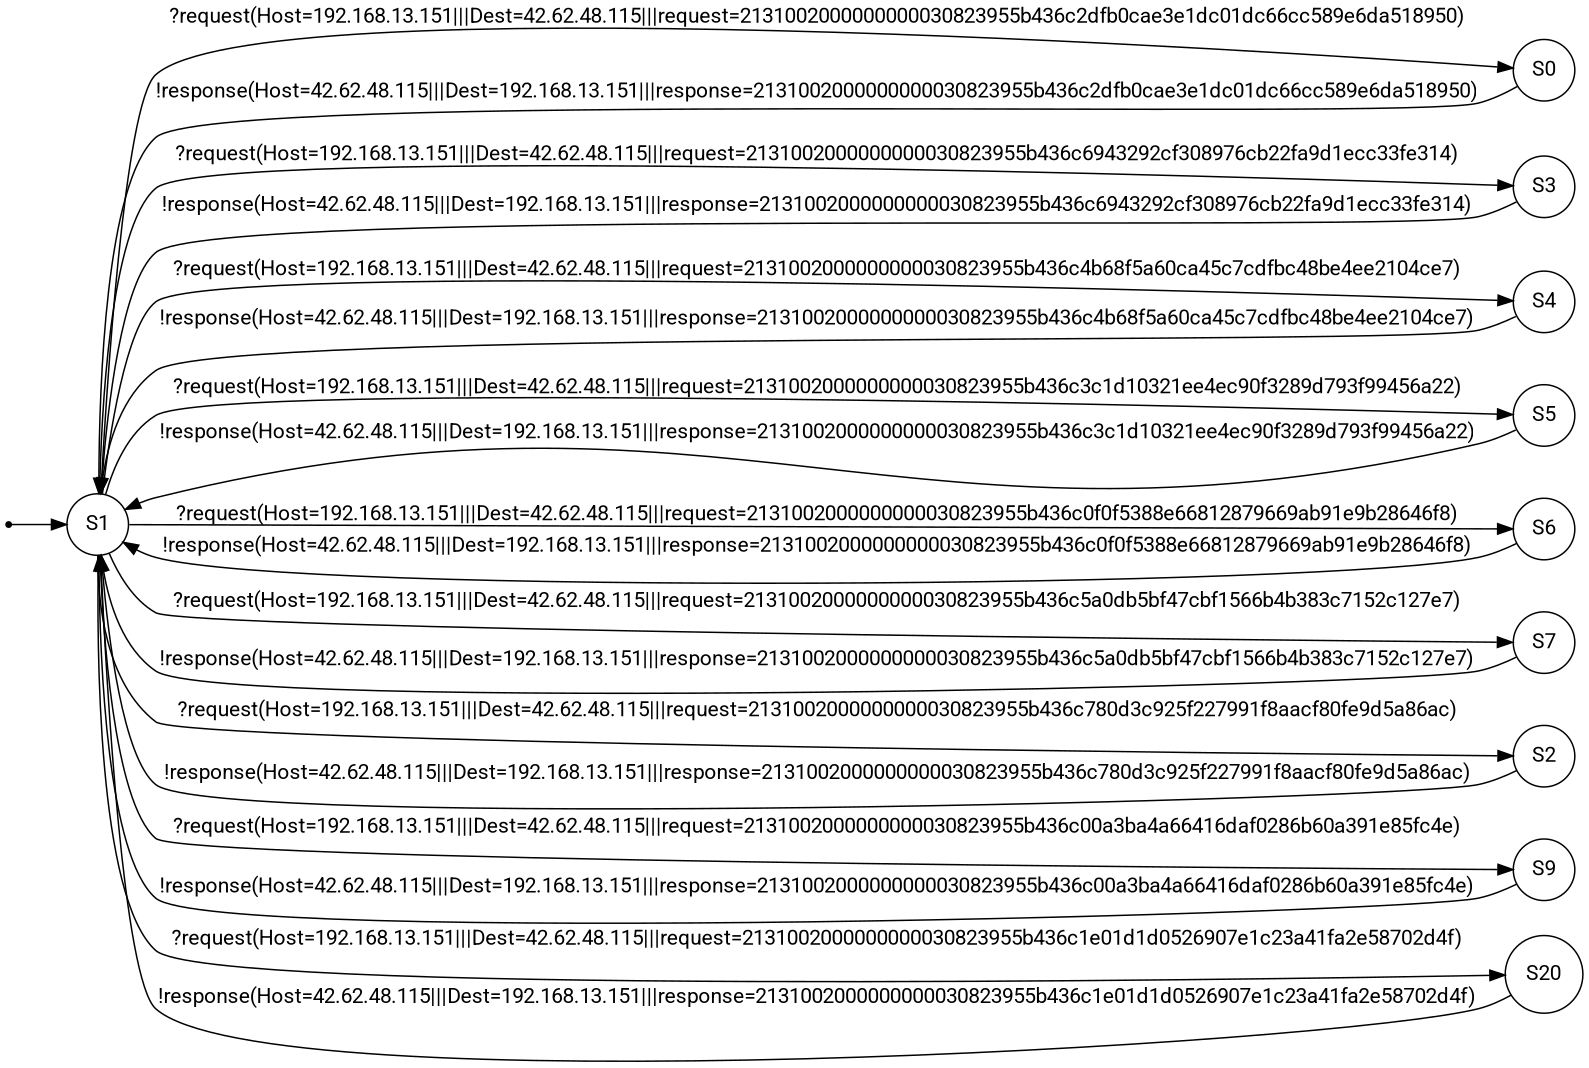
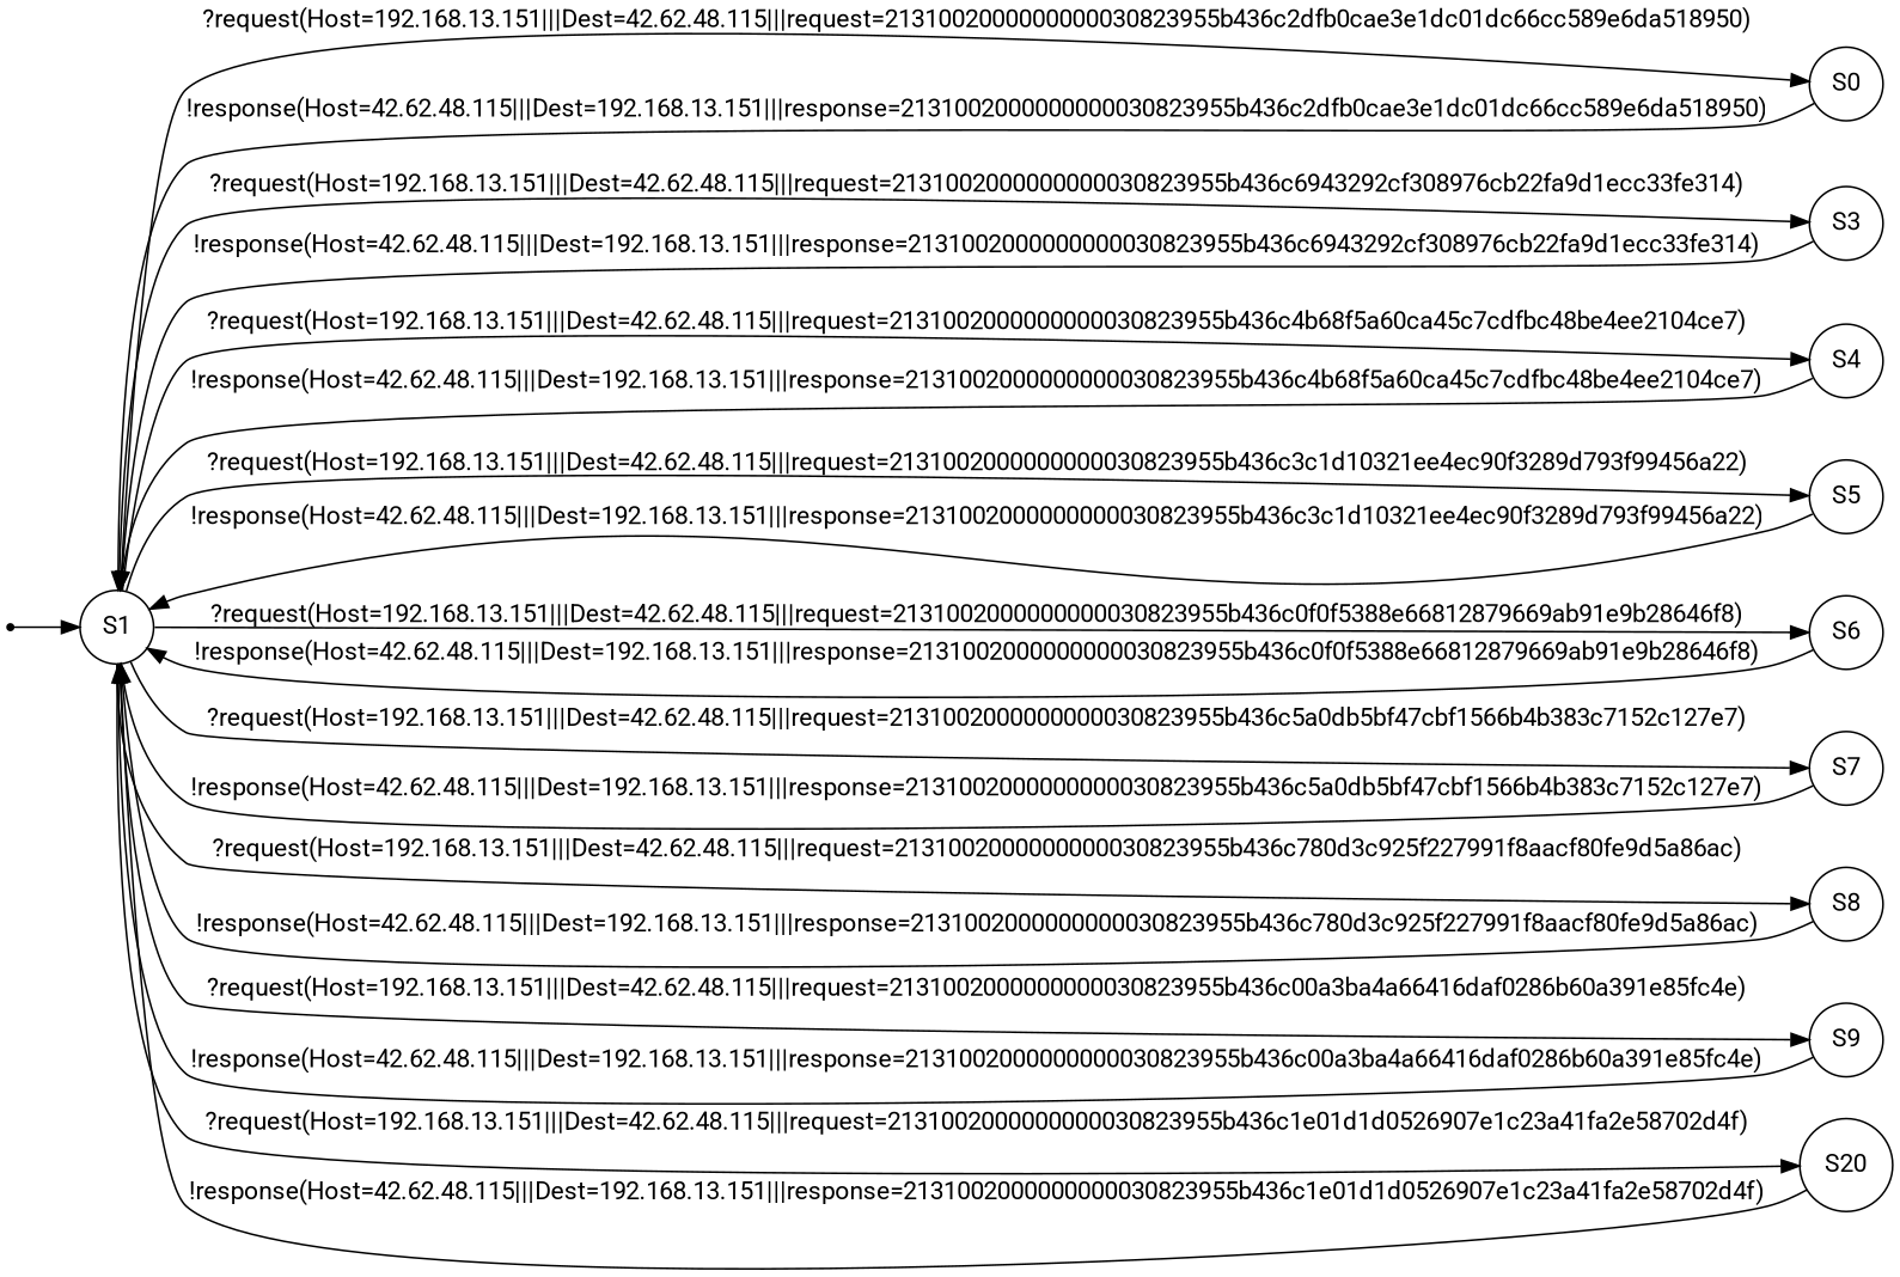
  digraph {
    fontname=Roboto
    rankdir=LR
    node [fontname=Roboto shape=circle]
    edge [fontname=Roboto]
    S00 [shape=point]
    n2 [label=S1]
    n3 [label=S0]
    n4 [label=S3]
    n5 [label=S4]
    n6 [label=S5]
    n7 [label=S6]
    n8 [label=S7]
-   n9 [label=S2]
+   n9 [label=S8]
    n10 [label=S9]
    n11 [label=S20]
    S00 -> n2
    n2 -> n3 [label="?request(Host=192.168.13.151|||Dest=42.62.48.115|||request=2131002000000000030823955b436c2dfb0cae3e1dc01dc66cc589e6da518950)"]
    n2 -> n4 [label="?request(Host=192.168.13.151|||Dest=42.62.48.115|||request=2131002000000000030823955b436c6943292cf308976cb22fa9d1ecc33fe314)"]
    n2 -> n5 [label="?request(Host=192.168.13.151|||Dest=42.62.48.115|||request=2131002000000000030823955b436c4b68f5a60ca45c7cdfbc48be4ee2104ce7)"]
    n2 -> n6 [label="?request(Host=192.168.13.151|||Dest=42.62.48.115|||request=2131002000000000030823955b436c3c1d10321ee4ec90f3289d793f99456a22)"]
    n2 -> n7 [label="?request(Host=192.168.13.151|||Dest=42.62.48.115|||request=2131002000000000030823955b436c0f0f5388e66812879669ab91e9b28646f8)"]
    n2 -> n8 [label="?request(Host=192.168.13.151|||Dest=42.62.48.115|||request=2131002000000000030823955b436c5a0db5bf47cbf1566b4b383c7152c127e7)"]
    n2 -> n9 [label="?request(Host=192.168.13.151|||Dest=42.62.48.115|||request=2131002000000000030823955b436c780d3c925f227991f8aacf80fe9d5a86ac)"]
    n2 -> n10 [label="?request(Host=192.168.13.151|||Dest=42.62.48.115|||request=2131002000000000030823955b436c00a3ba4a66416daf0286b60a391e85fc4e)"]
    n2 -> n11 [label="?request(Host=192.168.13.151|||Dest=42.62.48.115|||request=2131002000000000030823955b436c1e01d1d0526907e1c23a41fa2e58702d4f)"]
    n3 -> n2 [label="!response(Host=42.62.48.115|||Dest=192.168.13.151|||response=2131002000000000030823955b436c2dfb0cae3e1dc01dc66cc589e6da518950)"]
    n4 -> n2 [label="!response(Host=42.62.48.115|||Dest=192.168.13.151|||response=2131002000000000030823955b436c6943292cf308976cb22fa9d1ecc33fe314)"]
    n5 -> n2 [label="!response(Host=42.62.48.115|||Dest=192.168.13.151|||response=2131002000000000030823955b436c4b68f5a60ca45c7cdfbc48be4ee2104ce7)"]
    n6 -> n2 [label="!response(Host=42.62.48.115|||Dest=192.168.13.151|||response=2131002000000000030823955b436c3c1d10321ee4ec90f3289d793f99456a22)"]
    n7 -> n2 [label="!response(Host=42.62.48.115|||Dest=192.168.13.151|||response=2131002000000000030823955b436c0f0f5388e66812879669ab91e9b28646f8)"]
    n8 -> n2 [label="!response(Host=42.62.48.115|||Dest=192.168.13.151|||response=2131002000000000030823955b436c5a0db5bf47cbf1566b4b383c7152c127e7)"]
    n9 -> n2 [label="!response(Host=42.62.48.115|||Dest=192.168.13.151|||response=2131002000000000030823955b436c780d3c925f227991f8aacf80fe9d5a86ac)"]
    n10 -> n2 [label="!response(Host=42.62.48.115|||Dest=192.168.13.151|||response=2131002000000000030823955b436c00a3ba4a66416daf0286b60a391e85fc4e)"]
    n11 -> n2 [label="!response(Host=42.62.48.115|||Dest=192.168.13.151|||response=2131002000000000030823955b436c1e01d1d0526907e1c23a41fa2e58702d4f)"]
  }
